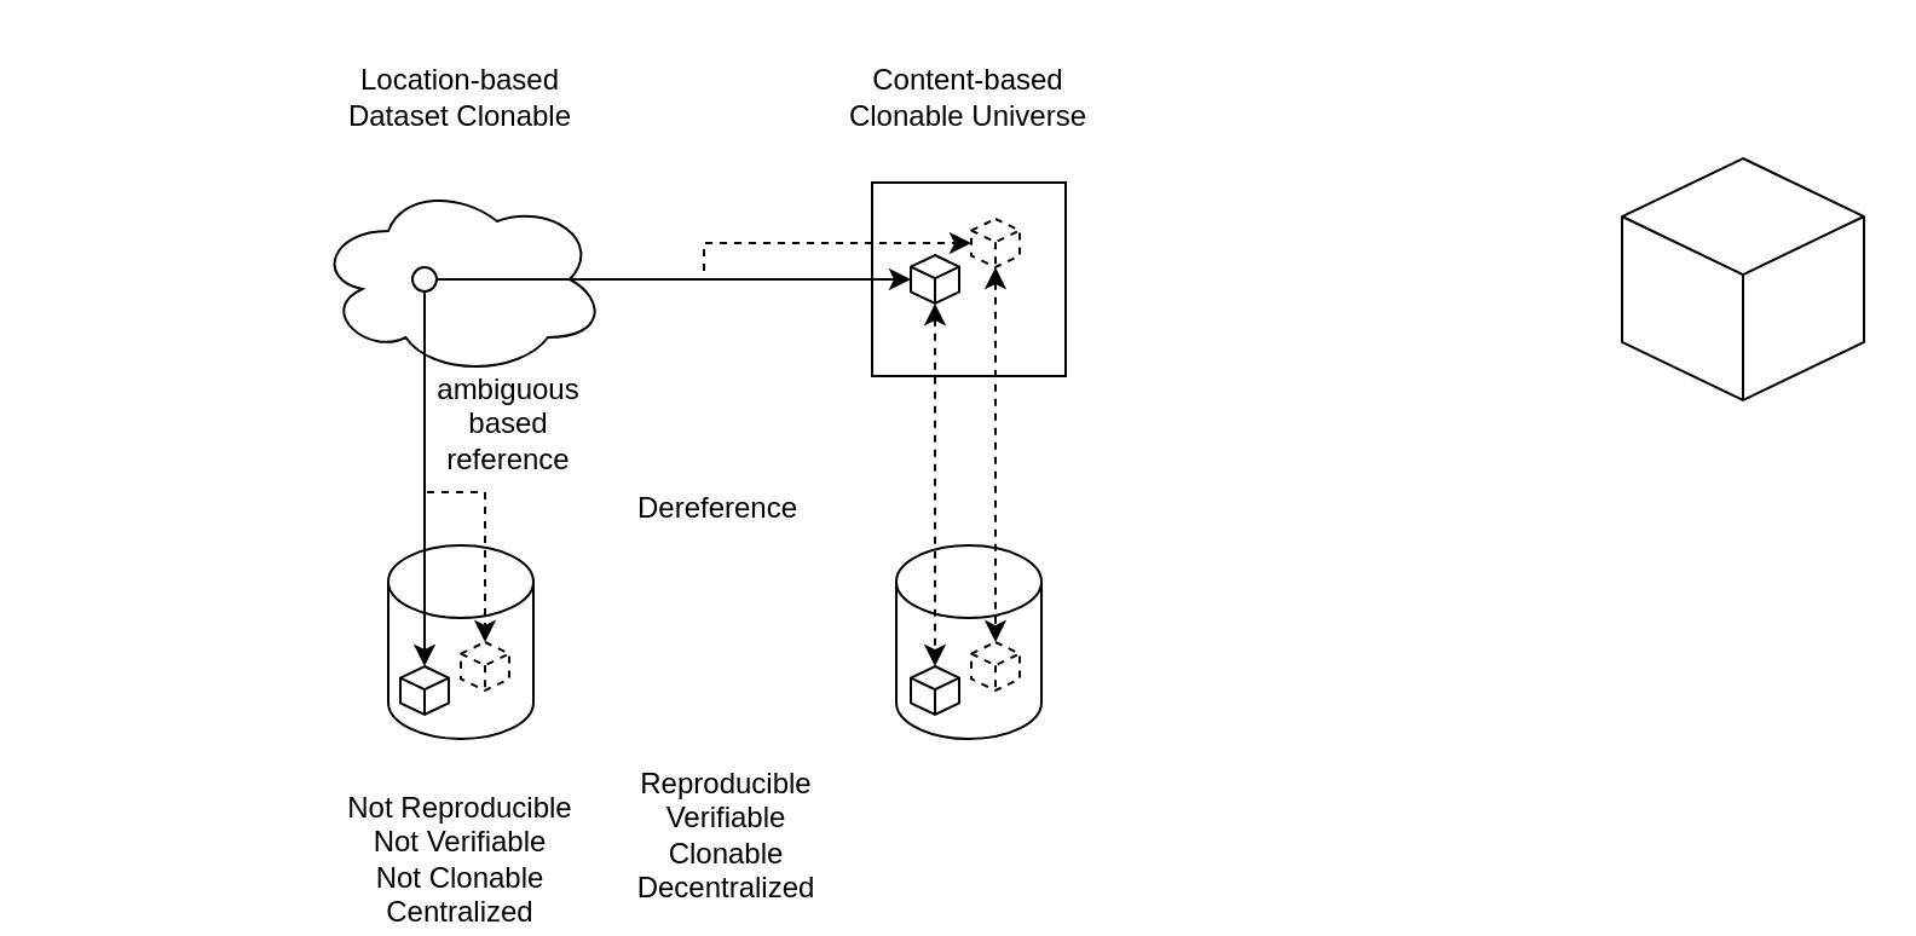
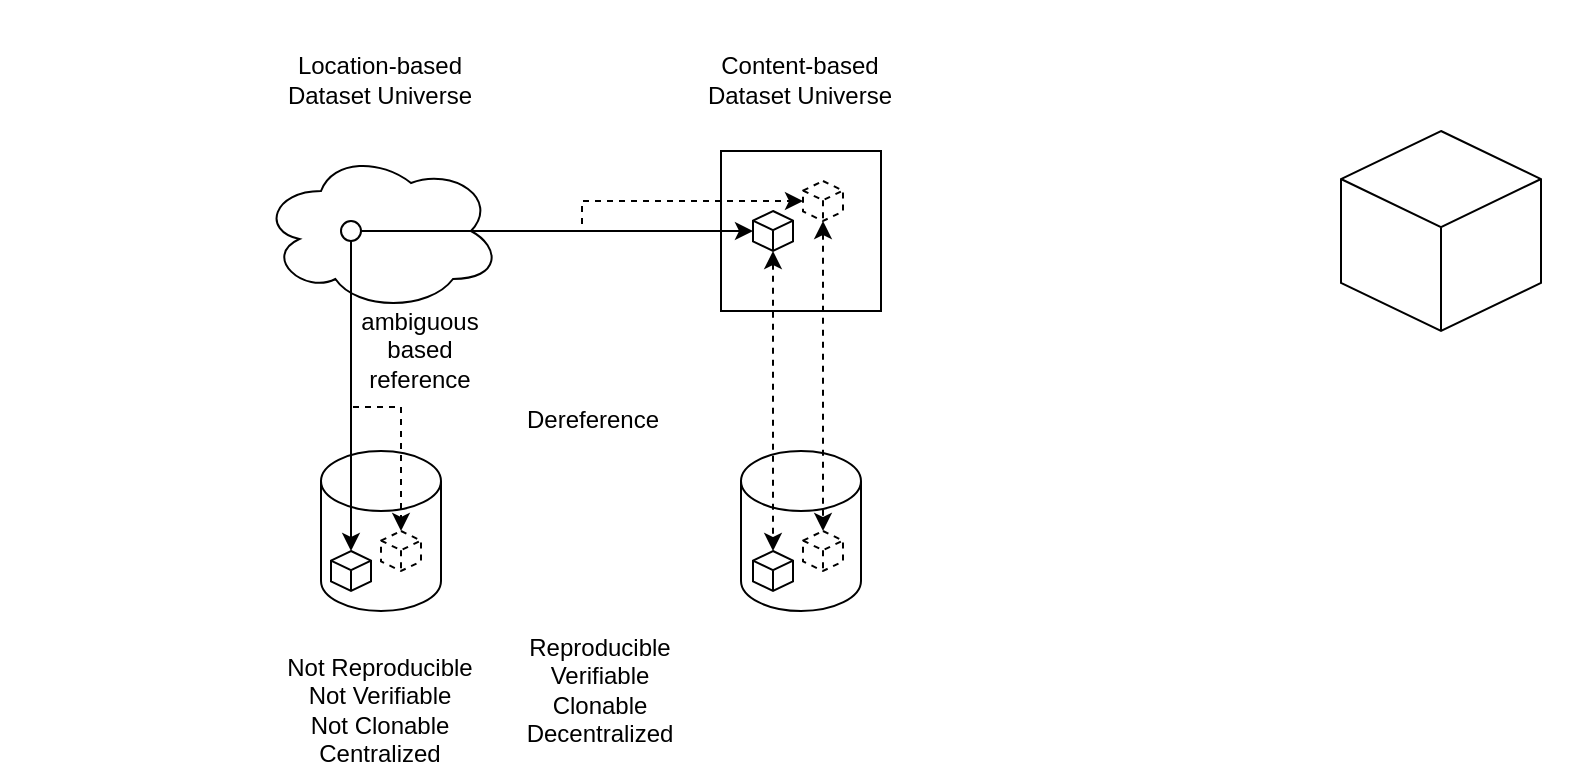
  <mxCell id="0" />
  <mxCell id="1" parent="0" />
  <mxCell id="2" value="" style="whiteSpace=wrap;html=1;aspect=fixed;" vertex="1" parent="1"><mxGeometry x="360" y="75" width="80" height="80" as="geometry" /></mxCell>
  <mxCell id="3" value="" style="shape=cylinder3;whiteSpace=wrap;html=1;boundedLbl=1;backgroundOutline=1;size=15;" vertex="1" parent="1"><mxGeometry x="370" y="225" width="60" height="80" as="geometry" /></mxCell>
  <mxCell id="4" value="" style="ellipse;shape=cloud;whiteSpace=wrap;html=1;" vertex="1" parent="1"><mxGeometry x="130" y="75" width="120" height="80" as="geometry" /></mxCell>
  <mxCell id="5" value="" style="whiteSpace=wrap;html=1;shape=mxgraph.basic.isocube;isoAngle=15;" vertex="1" parent="1"><mxGeometry x="670" y="65" width="100" height="100" as="geometry" /></mxCell>
- <mxCell id="6" value="&lt;div&gt;Location-based &lt;br&gt;&lt;/div&gt;&lt;div&gt;Dataset Clonable&lt;br&gt;&lt;/div&gt;" style="text;html=1;strokeColor=none;fillColor=none;align=center;verticalAlign=middle;whiteSpace=wrap;rounded=0;" vertex="1" parent="1"><mxGeometry x="20" y="25" width="340" height="30" as="geometry" /></mxCell>
- <mxCell id="7" value="&lt;div&gt;Content-based &lt;br&gt;&lt;/div&gt;&lt;div&gt;Clonable Universe&lt;br&gt;&lt;/div&gt;" style="text;html=1;strokeColor=none;fillColor=none;align=center;verticalAlign=middle;whiteSpace=wrap;rounded=0;" vertex="1" parent="1"><mxGeometry x="230" y="20" width="340" height="40" as="geometry" /></mxCell>
+ <mxCell id="6" value="&lt;div&gt;Location-based &lt;br&gt;&lt;/div&gt;&lt;div&gt;Dataset Universe&lt;br&gt;&lt;/div&gt;" style="text;html=1;strokeColor=none;fillColor=none;align=center;verticalAlign=middle;whiteSpace=wrap;rounded=0;" vertex="1" parent="1"><mxGeometry x="20" y="25" width="340" height="30" as="geometry" /></mxCell>
+ <mxCell id="7" value="&lt;div&gt;Content-based &lt;br&gt;&lt;/div&gt;&lt;div&gt;Dataset Universe&lt;br&gt;&lt;/div&gt;" style="text;html=1;strokeColor=none;fillColor=none;align=center;verticalAlign=middle;whiteSpace=wrap;rounded=0;" vertex="1" parent="1"><mxGeometry x="230" y="20" width="340" height="40" as="geometry" /></mxCell>
  <mxCell id="8" value="Dereference" style="text;html=1;align=center;verticalAlign=middle;resizable=0;points=[];autosize=1;" vertex="1" parent="1"><mxGeometry x="256" y="200" width="80" height="20" as="geometry" /></mxCell>
  <mxCell id="9" value="" style="ellipse;whiteSpace=wrap;html=1;aspect=fixed;" vertex="1" parent="1"><mxGeometry x="170" y="110" width="10" height="10" as="geometry" /></mxCell>
  <mxCell id="10" value="" style="shape=cylinder3;whiteSpace=wrap;html=1;boundedLbl=1;backgroundOutline=1;size=15;" vertex="1" parent="1"><mxGeometry x="160" y="225" width="60" height="80" as="geometry" /></mxCell>
  <mxCell id="11" value="" style="whiteSpace=wrap;html=1;shape=mxgraph.basic.isocube;isoAngle=15;" vertex="1" parent="1"><mxGeometry x="165" y="275" width="20" height="20" as="geometry" /></mxCell>
  <mxCell id="12" value="" style="whiteSpace=wrap;html=1;shape=mxgraph.basic.isocube;isoAngle=15;" vertex="1" parent="1"><mxGeometry x="376" y="275" width="20" height="20" as="geometry" /></mxCell>
  <mxCell id="13" style="edgeStyle=orthogonalEdgeStyle;rounded=0;orthogonalLoop=1;jettySize=auto;html=1;exitX=0.5;exitY=1;exitDx=0;exitDy=0;entryX=0.5;entryY=0;entryDx=0;entryDy=0;entryPerimeter=0;" edge="1" parent="1" source="9" target="11"><mxGeometry relative="1" as="geometry" /></mxCell>
  <mxCell id="14" style="edgeStyle=orthogonalEdgeStyle;rounded=0;orthogonalLoop=1;jettySize=auto;html=1;exitX=0.417;exitY=0.5;exitDx=0;exitDy=0;exitPerimeter=0;entryX=0;entryY=0.5;entryDx=0;entryDy=0;entryPerimeter=0;" edge="1" parent="1" source="4" target="17"><mxGeometry relative="1" as="geometry"><mxPoint x="350" y="115" as="targetPoint" /></mxGeometry></mxCell>
  <mxCell id="15" value="" style="whiteSpace=wrap;html=1;shape=mxgraph.basic.isocube;isoAngle=15;dashed=1;" vertex="1" parent="1"><mxGeometry x="190" y="265" width="20" height="20" as="geometry" /></mxCell>
  <mxCell id="16" style="edgeStyle=orthogonalEdgeStyle;rounded=0;orthogonalLoop=1;jettySize=auto;html=1;entryX=0.5;entryY=0;entryDx=0;entryDy=0;entryPerimeter=0;dashed=1;startArrow=classic;startFill=1;" edge="1" parent="1" source="17" target="12"><mxGeometry relative="1" as="geometry" /></mxCell>
  <mxCell id="17" value="" style="whiteSpace=wrap;html=1;shape=mxgraph.basic.isocube;isoAngle=15;" vertex="1" parent="1"><mxGeometry x="376" y="105" width="20" height="20" as="geometry" /></mxCell>
  <mxCell id="18" style="edgeStyle=orthogonalEdgeStyle;rounded=0;orthogonalLoop=1;jettySize=auto;html=1;exitX=0.5;exitY=1;exitDx=0;exitDy=0;dashed=1;" edge="1" parent="1"><mxGeometry relative="1" as="geometry"><mxPoint x="235" y="175" as="sourcePoint" /><mxPoint x="235" y="175" as="targetPoint" /></mxGeometry></mxCell>
  <mxCell id="19" style="edgeStyle=orthogonalEdgeStyle;rounded=0;orthogonalLoop=1;jettySize=auto;html=1;exitX=0.5;exitY=1;exitDx=0;exitDy=0;entryX=0.5;entryY=0;entryDx=0;entryDy=0;entryPerimeter=0;dashed=1;" edge="1" parent="1" source="9" target="15"><mxGeometry relative="1" as="geometry"><mxPoint x="185" y="130" as="sourcePoint" /><mxPoint x="185" y="285" as="targetPoint" /><Array as="points"><mxPoint x="175" y="203" /><mxPoint x="200" y="203" /></Array></mxGeometry></mxCell>
  <mxCell id="20" value="" style="whiteSpace=wrap;html=1;shape=mxgraph.basic.isocube;isoAngle=15;dashed=1;" vertex="1" parent="1"><mxGeometry x="401" y="265" width="20" height="20" as="geometry" /></mxCell>
  <mxCell id="21" style="edgeStyle=orthogonalEdgeStyle;rounded=0;orthogonalLoop=1;jettySize=auto;html=1;exitX=0.5;exitY=1;exitDx=0;exitDy=0;exitPerimeter=0;entryX=0.5;entryY=0;entryDx=0;entryDy=0;entryPerimeter=0;dashed=1;startArrow=classic;startFill=1;" edge="1" parent="1" source="22" target="20"><mxGeometry relative="1" as="geometry" /></mxCell>
  <mxCell id="22" value="" style="whiteSpace=wrap;html=1;shape=mxgraph.basic.isocube;isoAngle=15;dashed=1;" vertex="1" parent="1"><mxGeometry x="401" y="90" width="20" height="20" as="geometry" /></mxCell>
  <mxCell id="23" style="edgeStyle=orthogonalEdgeStyle;rounded=0;orthogonalLoop=1;jettySize=auto;html=1;exitX=1;exitY=0.5;exitDx=0;exitDy=0;entryX=0;entryY=0.5;entryDx=0;entryDy=0;entryPerimeter=0;dashed=1;" edge="1" parent="1" source="9" target="22"><mxGeometry relative="1" as="geometry"><mxPoint x="360" y="125" as="targetPoint" /><mxPoint x="190.04" y="125" as="sourcePoint" /></mxGeometry></mxCell>
  <mxCell id="24" value="&lt;div&gt;ambiguous&lt;/div&gt;&lt;div&gt;based&lt;/div&gt;&lt;div&gt;reference&lt;br&gt;&lt;/div&gt;" style="text;html=1;strokeColor=none;fillColor=none;align=center;verticalAlign=middle;whiteSpace=wrap;rounded=0;" vertex="1" parent="1"><mxGeometry x="190" y="165" width="40" height="20" as="geometry" /></mxCell>
  <mxCell id="25" value="&lt;div&gt;Reproducible&lt;/div&gt;&lt;div&gt;Verifiable&lt;/div&gt;&lt;div&gt;Clonable&lt;br&gt;&lt;/div&gt;&lt;div&gt;Decentralized&lt;br&gt;&lt;/div&gt;" style="text;html=1;strokeColor=none;fillColor=none;align=center;verticalAlign=middle;whiteSpace=wrap;rounded=0;dashed=1;" vertex="1" parent="1"><mxGeometry x="280" y="335" width="40" height="20" as="geometry" /></mxCell>
  <mxCell id="26" value="&lt;div&gt;Not Reproducible&lt;/div&gt;&lt;div&gt;Not Verifiable&lt;/div&gt;&lt;div&gt;Not Clonable&lt;br&gt;&lt;/div&gt;&lt;div&gt;Centralized&lt;br&gt;&lt;/div&gt;" style="text;html=1;strokeColor=none;fillColor=none;align=center;verticalAlign=middle;whiteSpace=wrap;rounded=0;dashed=1;" vertex="1" parent="1"><mxGeometry x="135" y="345" width="110" height="20" as="geometry" /></mxCell>
